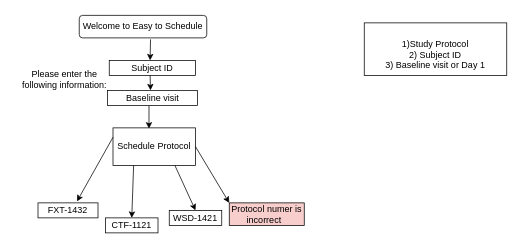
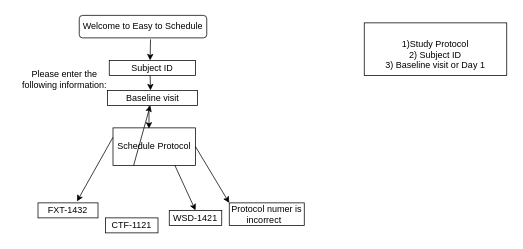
  <mxCell id="0" />
  <mxCell id="1" parent="0" />
  <mxCell id="2" value="Welcome to Easy to Schedule" style="rounded=1;whiteSpace=wrap;html=1;fontSize=12;glass=0;strokeWidth=1;shadow=0;" parent="1" vertex="1"><mxGeometry x="105" y="20" width="170" height="30" as="geometry" /></mxCell>
  <mxCell id="3" value="&lt;br&gt;1)Study Protocol&lt;br&gt;2) Subject ID&lt;br&gt;3) Baseline visit or Day 1" style="rounded=0;whiteSpace=wrap;html=1;" vertex="1" parent="1"><mxGeometry x="485" y="30" width="190" height="70" as="geometry" /></mxCell>
  <mxCell id="4" value="Schedule Protocol" style="rounded=0;whiteSpace=wrap;html=1;" vertex="1" parent="1"><mxGeometry x="150" y="170" width="110" height="50" as="geometry" /></mxCell>
  <mxCell id="5" value="CTF-1121" style="rounded=0;whiteSpace=wrap;html=1;" vertex="1" parent="1"><mxGeometry x="140" y="290" width="70" height="20" as="geometry" /></mxCell>
  <mxCell id="6" value="FXT-1432" style="rounded=0;whiteSpace=wrap;html=1;" vertex="1" parent="1"><mxGeometry x="50" y="270" width="80" height="20" as="geometry" /></mxCell>
  <mxCell id="7" value="WSD-1421" style="rounded=0;whiteSpace=wrap;html=1;" vertex="1" parent="1"><mxGeometry x="225" y="280" width="70" height="20" as="geometry" /></mxCell>
  <mxCell id="8" value="Please enter the&lt;br&gt;&amp;nbsp;following information:&amp;nbsp;" style="text;html=1;resizable=0;autosize=1;align=center;verticalAlign=middle;points=[];fillColor=none;strokeColor=none;rounded=0;" vertex="1" parent="1"><mxGeometry x="20" y="90" width="130" height="30" as="geometry" /></mxCell>
- <mxCell id="9" value="Protocol numer is incorrect&amp;nbsp;&amp;nbsp;" style="rounded=0;whiteSpace=wrap;html=1;fillColor=#f8cecc;" vertex="1" parent="1"><mxGeometry x="305" y="270" width="100" height="30" as="geometry" /></mxCell>
+ <mxCell id="9" value="Protocol numer is incorrect&amp;nbsp;&amp;nbsp;" style="rounded=0;whiteSpace=wrap;html=1;" vertex="1" parent="1"><mxGeometry x="305" y="270" width="100" height="30" as="geometry" /></mxCell>
  <mxCell id="10" value="" style="endArrow=classic;html=1;rounded=0;entryX=0.65;entryY=-0.1;entryDx=0;entryDy=0;entryPerimeter=0;exitX=0;exitY=0.25;exitDx=0;exitDy=0;" edge="1" parent="1" source="4" target="6"><mxGeometry width="50" height="50" relative="1" as="geometry"><mxPoint x="150" y="140" as="sourcePoint" /><mxPoint x="120" y="180" as="targetPoint" /><Array as="points" /></mxGeometry></mxCell>
- <mxCell id="11" value="" style="endArrow=classic;html=1;rounded=0;entryX=0.5;entryY=0;entryDx=0;entryDy=0;exitX=0.25;exitY=1;exitDx=0;exitDy=0;" edge="1" parent="1" source="4" target="5"><mxGeometry width="50" height="50" relative="1" as="geometry"><mxPoint x="175" y="230" as="sourcePoint" /><mxPoint x="175" y="170" as="targetPoint" /></mxGeometry></mxCell>
+ <mxCell id="11" value="" style="endArrow=classic;html=1;rounded=0;exitX=0.25;exitY=1;exitDx=0;exitDy=0;" edge="1" parent="1" source="4" target="17"><mxGeometry width="50" height="50" relative="1" as="geometry"><mxPoint x="175" y="230" as="sourcePoint" /><mxPoint x="175" y="170" as="targetPoint" /></mxGeometry></mxCell>
  <mxCell id="12" value="" style="endArrow=classic;html=1;rounded=0;exitX=0.75;exitY=1;exitDx=0;exitDy=0;" edge="1" parent="1" source="4"><mxGeometry width="50" height="50" relative="1" as="geometry"><mxPoint x="255" y="250" as="sourcePoint" /><mxPoint x="260" y="280" as="targetPoint" /></mxGeometry></mxCell>
  <mxCell id="13" value="" style="endArrow=classic;html=1;rounded=0;entryX=0;entryY=0;entryDx=0;entryDy=0;exitX=1;exitY=0.5;exitDx=0;exitDy=0;" edge="1" parent="1" source="4" target="9"><mxGeometry width="50" height="50" relative="1" as="geometry"><mxPoint x="265" y="130" as="sourcePoint" /><mxPoint x="295" y="170" as="targetPoint" /></mxGeometry></mxCell>
  <mxCell id="14" value="Subject ID" style="rounded=0;whiteSpace=wrap;html=1;" vertex="1" parent="1"><mxGeometry x="145" y="80" width="115" height="20" as="geometry" /></mxCell>
  <mxCell id="15" value="" style="endArrow=classic;html=1;rounded=0;entryX=0.436;entryY=0.02;entryDx=0;entryDy=0;entryPerimeter=0;" edge="1" parent="1" target="4"><mxGeometry width="50" height="50" relative="1" as="geometry"><mxPoint x="198" y="140" as="sourcePoint" /><mxPoint x="365" y="420" as="targetPoint" /></mxGeometry></mxCell>
  <mxCell id="16" value="" style="endArrow=classic;html=1;rounded=0;exitX=0.559;exitY=1.067;exitDx=0;exitDy=0;exitPerimeter=0;" edge="1" parent="1" source="2"><mxGeometry width="50" height="50" relative="1" as="geometry"><mxPoint x="200" y="60" as="sourcePoint" /><mxPoint x="199.5" y="80" as="targetPoint" /></mxGeometry></mxCell>
  <mxCell id="17" value="Baseline visit" style="rounded=0;whiteSpace=wrap;html=1;" vertex="1" parent="1"><mxGeometry x="142.5" y="120" width="120" height="20" as="geometry" /></mxCell>
  <mxCell id="18" value="" style="endArrow=classic;html=1;rounded=0;" edge="1" parent="1"><mxGeometry width="50" height="50" relative="1" as="geometry"><mxPoint x="199.5" y="100" as="sourcePoint" /><mxPoint x="200" y="120" as="targetPoint" /></mxGeometry></mxCell>
